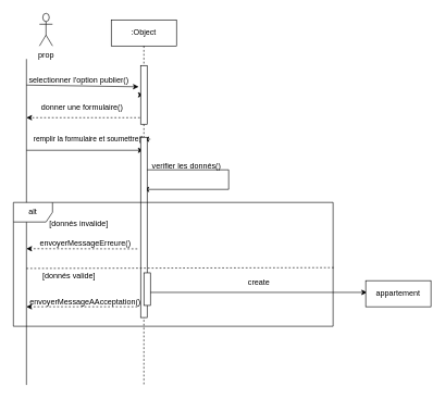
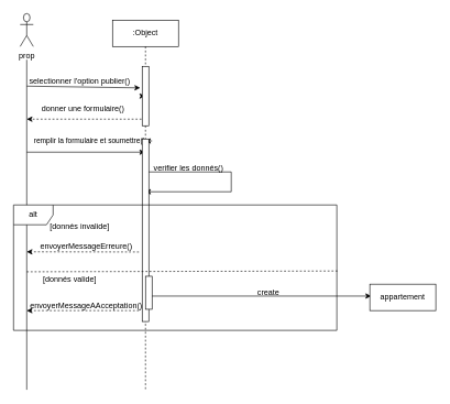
  <mxCell id="0" />
  <mxCell id="1" parent="0" />
  <mxCell id="2" value=":Object" style="shape=umlLifeline;perimeter=lifelinePerimeter;whiteSpace=wrap;html=1;container=0;dropTarget=0;collapsible=0;recursiveResize=0;outlineConnect=0;portConstraint=eastwest;newEdgeStyle={&quot;edgeStyle&quot;:&quot;elbowEdgeStyle&quot;,&quot;elbow&quot;:&quot;vertical&quot;,&quot;curved&quot;:0,&quot;rounded&quot;:0};" parent="1" vertex="1"><mxGeometry x="170" y="30" width="100" height="560" as="geometry" /></mxCell>
- <mxCell id="3" value="prop&lt;div&gt;&lt;br/&gt;&lt;/div&gt;" style="shape=umlActor;verticalLabelPosition=bottom;verticalAlign=top;html=1;outlineConnect=0;" vertex="1" parent="1"><mxGeometry x="60" y="20" width="20" height="50" as="geometry" /></mxCell>
+ <mxCell id="3" value="prop&lt;div&gt;&lt;br/&gt;&lt;/div&gt;" style="shape=umlActor;verticalLabelPosition=bottom;verticalAlign=top;html=1;outlineConnect=0;" vertex="1" parent="1"><mxGeometry x="30" y="20" width="20" height="50" as="geometry" /></mxCell>
  <mxCell id="4" value="" style="endArrow=none;html=1;rounded=0;" edge="1" parent="1"><mxGeometry width="50" height="50" relative="1" as="geometry"><mxPoint x="40" y="590" as="sourcePoint" /><mxPoint x="40" y="90" as="targetPoint" /></mxGeometry></mxCell>
  <mxCell id="5" value="" style="endArrow=classic;html=1;rounded=0;" edge="1" parent="1" source="16" target="2"><mxGeometry width="50" height="50" relative="1" as="geometry"><mxPoint x="40" y="130" as="sourcePoint" /><mxPoint x="90" y="80" as="targetPoint" /></mxGeometry></mxCell>
  <mxCell id="6" value="selectionner l'option publier()" style="text;html=1;align=center;verticalAlign=middle;resizable=0;points=[];autosize=1;strokeColor=none;fillColor=none;" vertex="1" parent="1"><mxGeometry x="30" y="108" width="180" height="30" as="geometry" /></mxCell>
  <mxCell id="7" value="" style="endArrow=classic;html=1;rounded=0;dashed=1;" edge="1" parent="1"><mxGeometry width="50" height="50" relative="1" as="geometry"><mxPoint x="220" y="180" as="sourcePoint" /><mxPoint x="40" y="180" as="targetPoint" /></mxGeometry></mxCell>
  <mxCell id="8" value="donner une formulaire()" style="text;html=1;align=center;verticalAlign=middle;resizable=0;points=[];autosize=1;strokeColor=none;fillColor=none;" vertex="1" parent="1"><mxGeometry x="50" y="150" width="150" height="30" as="geometry" /></mxCell>
  <mxCell id="9" value="" style="endArrow=classic;html=1;rounded=0;" edge="1" parent="1" source="11" target="2"><mxGeometry width="50" height="50" relative="1" as="geometry"><mxPoint x="40" y="220" as="sourcePoint" /><mxPoint x="90" y="170" as="targetPoint" /></mxGeometry></mxCell>
  <mxCell id="10" value="" style="endArrow=classic;html=1;rounded=0;" edge="1" parent="1" target="11"><mxGeometry width="50" height="50" relative="1" as="geometry"><mxPoint x="40" y="220" as="sourcePoint" /><mxPoint x="220" y="220" as="targetPoint" /></mxGeometry></mxCell>
  <mxCell id="11" value="&lt;font style=&quot;font-size: 11px;&quot;&gt;remplir la formulaire et soumettre()&lt;/font&gt;" style="text;html=1;align=center;verticalAlign=middle;resizable=0;points=[];autosize=1;strokeColor=none;fillColor=none;" vertex="1" parent="1"><mxGeometry x="40" y="198" width="190" height="30" as="geometry" /></mxCell>
  <mxCell id="12" value="" style="endArrow=classic;html=1;rounded=0;" edge="1" parent="1" target="2"><mxGeometry width="50" height="50" relative="1" as="geometry"><mxPoint x="40" y="230" as="sourcePoint" /><mxPoint x="90" y="180" as="targetPoint" /></mxGeometry></mxCell>
  <mxCell id="13" value="" style="endArrow=classic;html=1;rounded=0;" edge="1" parent="1" target="2"><mxGeometry width="50" height="50" relative="1" as="geometry"><mxPoint x="220" y="260" as="sourcePoint" /><mxPoint x="270" y="210" as="targetPoint" /><Array as="points"><mxPoint x="350" y="260" /><mxPoint x="350" y="290" /></Array></mxGeometry></mxCell>
  <mxCell id="14" value="verifier les donnés()" style="text;html=1;align=center;verticalAlign=middle;resizable=0;points=[];autosize=1;strokeColor=none;fillColor=none;" vertex="1" parent="1"><mxGeometry x="220" y="240" width="130" height="30" as="geometry" /></mxCell>
  <mxCell id="15" value="" style="endArrow=classic;html=1;rounded=0;entryX=1.011;entryY=0.822;entryDx=0;entryDy=0;entryPerimeter=0;" edge="1" parent="1" target="6"><mxGeometry width="50" height="50" relative="1" as="geometry"><mxPoint x="40" y="130" as="sourcePoint" /><mxPoint x="220" y="130" as="targetPoint" /></mxGeometry></mxCell>
  <mxCell id="16" value="" style="rounded=0;whiteSpace=wrap;html=1;rotation=90;" vertex="1" parent="1"><mxGeometry x="175" y="140" width="90" height="10" as="geometry" /></mxCell>
  <mxCell id="17" value="" style="rounded=0;whiteSpace=wrap;html=1;rotation=90;" vertex="1" parent="1"><mxGeometry x="81.73" y="343.28" width="276.55" height="10" as="geometry" /></mxCell>
  <mxCell id="18" value="alt" style="shape=umlFrame;whiteSpace=wrap;html=1;pointerEvents=0;" vertex="1" parent="1"><mxGeometry x="20" y="310" width="490" height="190" as="geometry" /></mxCell>
  <mxCell id="19" value="[donnés invalide]" style="text;html=1;align=center;verticalAlign=middle;resizable=0;points=[];autosize=1;strokeColor=none;fillColor=none;" vertex="1" parent="1"><mxGeometry x="65" y="328" width="110" height="30" as="geometry" /></mxCell>
  <mxCell id="20" value="" style="endArrow=classic;html=1;rounded=0;dashed=1;" edge="1" parent="1"><mxGeometry width="50" height="50" relative="1" as="geometry"><mxPoint x="210" y="381.25" as="sourcePoint" /><mxPoint x="40" y="381" as="targetPoint" /></mxGeometry></mxCell>
  <mxCell id="21" value="envoyerMessageErreure()" style="text;html=1;align=center;verticalAlign=middle;resizable=0;points=[];autosize=1;strokeColor=none;fillColor=none;" vertex="1" parent="1"><mxGeometry x="50" y="358" width="160" height="30" as="geometry" /></mxCell>
  <mxCell id="22" value="" style="endArrow=none;dashed=1;html=1;rounded=0;" edge="1" parent="1"><mxGeometry width="50" height="50" relative="1" as="geometry"><mxPoint x="40" y="411.25" as="sourcePoint" /><mxPoint x="512.824" y="410" as="targetPoint" /></mxGeometry></mxCell>
  <mxCell id="23" value="[donnés valide]" style="text;html=1;align=center;verticalAlign=middle;resizable=0;points=[];autosize=1;strokeColor=none;fillColor=none;" vertex="1" parent="1"><mxGeometry x="50" y="408" width="110" height="30" as="geometry" /></mxCell>
  <mxCell id="24" value="" style="rounded=0;whiteSpace=wrap;html=1;direction=south;" vertex="1" parent="1"><mxGeometry x="220" y="418" width="10" height="50" as="geometry" /></mxCell>
  <mxCell id="25" value="" style="endArrow=classic;html=1;rounded=0;" edge="1" parent="1"><mxGeometry width="50" height="50" relative="1" as="geometry"><mxPoint x="230" y="448" as="sourcePoint" /><mxPoint x="562" y="448" as="targetPoint" /></mxGeometry></mxCell>
- <mxCell id="26" value="create" style="text;html=1;align=center;verticalAlign=middle;resizable=0;points=[];autosize=1;strokeColor=none;fillColor=none;" vertex="1" parent="1"><mxGeometry x="366.25" y="418" width="60" height="30" as="geometry" /></mxCell>
+ <mxCell id="26" value="create" style="text;html=1;align=center;verticalAlign=middle;resizable=0;points=[];autosize=1;strokeColor=none;fillColor=none;" vertex="1" parent="1"><mxGeometry x="376.25" y="428" width="60" height="30" as="geometry" /></mxCell>
  <mxCell id="27" value="appartement" style="shape=umlLifeline;perimeter=lifelinePerimeter;whiteSpace=wrap;html=1;container=0;dropTarget=0;collapsible=0;recursiveResize=0;outlineConnect=0;portConstraint=eastwest;newEdgeStyle={&quot;edgeStyle&quot;:&quot;elbowEdgeStyle&quot;,&quot;elbow&quot;:&quot;vertical&quot;,&quot;curved&quot;:0,&quot;rounded&quot;:0};" vertex="1" parent="1"><mxGeometry x="560" y="430" width="100" height="40" as="geometry" /></mxCell>
  <mxCell id="28" value="" style="endArrow=classic;html=1;rounded=0;dashed=1;" edge="1" parent="1"><mxGeometry width="50" height="50" relative="1" as="geometry"><mxPoint x="210" y="470" as="sourcePoint" /><mxPoint x="40" y="470" as="targetPoint" /></mxGeometry></mxCell>
  <mxCell id="29" value="envoyerMessageAAcceptation()" style="text;html=1;align=center;verticalAlign=middle;resizable=0;points=[];autosize=1;strokeColor=none;fillColor=none;" vertex="1" parent="1"><mxGeometry x="35" y="448" width="190" height="30" as="geometry" /></mxCell>
